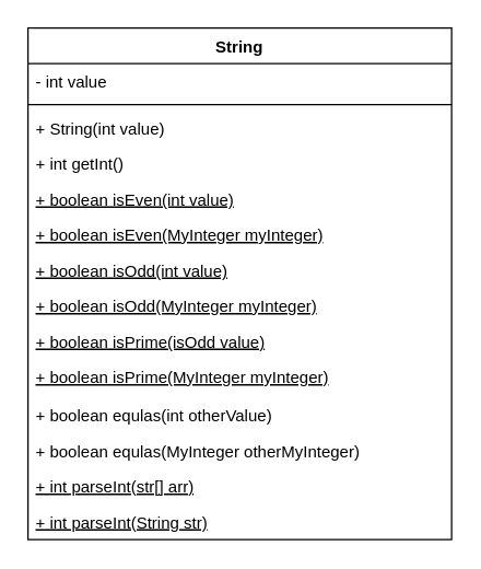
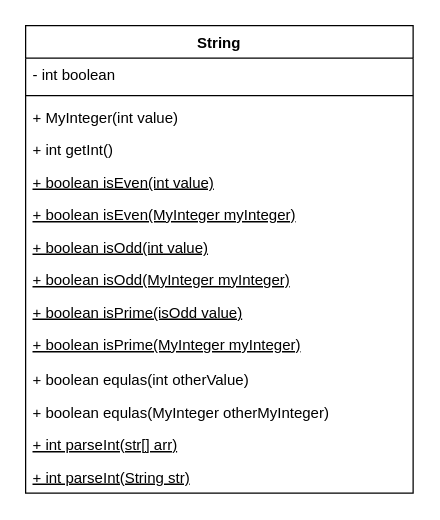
  <mxCell id="0" />
  <mxCell id="1" parent="0" />
  <mxCell id="2" value="String" style="swimlane;fontStyle=1;align=center;verticalAlign=top;childLayout=stackLayout;horizontal=1;startSize=26;horizontalStack=0;resizeParent=1;resizeParentMax=0;resizeLast=0;collapsible=1;marginBottom=0;" vertex="1" parent="1"><mxGeometry x="20" y="20" width="310" height="374" as="geometry" /></mxCell>
- <mxCell id="3" value="- int value" style="text;strokeColor=none;fillColor=none;align=left;verticalAlign=top;spacingLeft=4;spacingRight=4;overflow=hidden;rotatable=0;points=[[0,0.5],[1,0.5]];portConstraint=eastwest;" vertex="1" parent="2"><mxGeometry y="26" width="310" height="26" as="geometry" /></mxCell>
+ <mxCell id="3" value="- int boolean" style="text;strokeColor=none;fillColor=none;align=left;verticalAlign=top;spacingLeft=4;spacingRight=4;overflow=hidden;rotatable=0;points=[[0,0.5],[1,0.5]];portConstraint=eastwest;" vertex="1" parent="2"><mxGeometry y="26" width="310" height="26" as="geometry" /></mxCell>
  <mxCell id="4" value="" style="line;strokeWidth=1;fillColor=none;align=left;verticalAlign=middle;spacingTop=-1;spacingLeft=3;spacingRight=3;rotatable=0;labelPosition=right;points=[];portConstraint=eastwest;" vertex="1" parent="2"><mxGeometry y="52" width="310" height="8" as="geometry" /></mxCell>
- <mxCell id="5" value="+ String(int value)" style="text;strokeColor=none;fillColor=none;align=left;verticalAlign=top;spacingLeft=4;spacingRight=4;overflow=hidden;rotatable=0;points=[[0,0.5],[1,0.5]];portConstraint=eastwest;" vertex="1" parent="2"><mxGeometry y="60" width="310" height="26" as="geometry" /></mxCell>
+ <mxCell id="5" value="+ MyInteger(int value)" style="text;strokeColor=none;fillColor=none;align=left;verticalAlign=top;spacingLeft=4;spacingRight=4;overflow=hidden;rotatable=0;points=[[0,0.5],[1,0.5]];portConstraint=eastwest;" vertex="1" parent="2"><mxGeometry y="60" width="310" height="26" as="geometry" /></mxCell>
  <mxCell id="6" value="+ int getInt()" style="text;strokeColor=none;fillColor=none;align=left;verticalAlign=top;spacingLeft=4;spacingRight=4;overflow=hidden;rotatable=0;points=[[0,0.5],[1,0.5]];portConstraint=eastwest;" vertex="1" parent="2"><mxGeometry y="86" width="310" height="26" as="geometry" /></mxCell>
  <mxCell id="7" value="+ boolean isEven(int value)" style="text;strokeColor=none;fillColor=none;align=left;verticalAlign=top;spacingLeft=4;spacingRight=4;overflow=hidden;rotatable=0;points=[[0,0.5],[1,0.5]];portConstraint=eastwest;fontStyle=4" vertex="1" parent="2"><mxGeometry y="112" width="310" height="26" as="geometry" /></mxCell>
  <mxCell id="8" value="+ boolean isEven(MyInteger myInteger)" style="text;strokeColor=none;fillColor=none;align=left;verticalAlign=top;spacingLeft=4;spacingRight=4;overflow=hidden;rotatable=0;points=[[0,0.5],[1,0.5]];portConstraint=eastwest;fontStyle=4" vertex="1" parent="2"><mxGeometry y="138" width="310" height="26" as="geometry" /></mxCell>
  <mxCell id="9" value="+ boolean isOdd(int value)" style="text;strokeColor=none;fillColor=none;align=left;verticalAlign=top;spacingLeft=4;spacingRight=4;overflow=hidden;rotatable=0;points=[[0,0.5],[1,0.5]];portConstraint=eastwest;fontStyle=4" vertex="1" parent="2"><mxGeometry y="164" width="310" height="26" as="geometry" /></mxCell>
  <mxCell id="10" value="+ boolean isOdd(MyInteger myInteger)" style="text;strokeColor=none;fillColor=none;align=left;verticalAlign=top;spacingLeft=4;spacingRight=4;overflow=hidden;rotatable=0;points=[[0,0.5],[1,0.5]];portConstraint=eastwest;fontStyle=4" vertex="1" parent="2"><mxGeometry y="190" width="310" height="26" as="geometry" /></mxCell>
  <mxCell id="11" value="+ boolean isPrime(isOdd value)" style="text;strokeColor=none;fillColor=none;align=left;verticalAlign=top;spacingLeft=4;spacingRight=4;overflow=hidden;rotatable=0;points=[[0,0.5],[1,0.5]];portConstraint=eastwest;fontStyle=4" vertex="1" parent="2"><mxGeometry y="216" width="310" height="26" as="geometry" /></mxCell>
  <mxCell id="12" value="+ boolean isPrime(MyInteger myInteger)" style="text;strokeColor=none;fillColor=none;align=left;verticalAlign=top;spacingLeft=4;spacingRight=4;overflow=hidden;rotatable=0;points=[[0,0.5],[1,0.5]];portConstraint=eastwest;fontStyle=4" vertex="1" parent="2"><mxGeometry y="242" width="310" height="28" as="geometry" /></mxCell>
  <mxCell id="13" value="+ boolean equlas(int otherValue)" style="text;strokeColor=none;fillColor=none;align=left;verticalAlign=top;spacingLeft=4;spacingRight=4;overflow=hidden;rotatable=0;points=[[0,0.5],[1,0.5]];portConstraint=eastwest;" vertex="1" parent="2"><mxGeometry y="270" width="310" height="26" as="geometry" /></mxCell>
  <mxCell id="14" value="+ boolean equlas(MyInteger otherMyInteger)" style="text;strokeColor=none;fillColor=none;align=left;verticalAlign=top;spacingLeft=4;spacingRight=4;overflow=hidden;rotatable=0;points=[[0,0.5],[1,0.5]];portConstraint=eastwest;" vertex="1" parent="2"><mxGeometry y="296" width="310" height="26" as="geometry" /></mxCell>
  <mxCell id="15" value="+ int parseInt(str[] arr)" style="text;strokeColor=none;fillColor=none;align=left;verticalAlign=top;spacingLeft=4;spacingRight=4;overflow=hidden;rotatable=0;points=[[0,0.5],[1,0.5]];portConstraint=eastwest;fontStyle=4" vertex="1" parent="2"><mxGeometry y="322" width="310" height="26" as="geometry" /></mxCell>
  <mxCell id="16" value="+ int parseInt(String str)" style="text;strokeColor=none;fillColor=none;align=left;verticalAlign=top;spacingLeft=4;spacingRight=4;overflow=hidden;rotatable=0;points=[[0,0.5],[1,0.5]];portConstraint=eastwest;fontStyle=4" vertex="1" parent="2"><mxGeometry y="348" width="310" height="26" as="geometry" /></mxCell>
